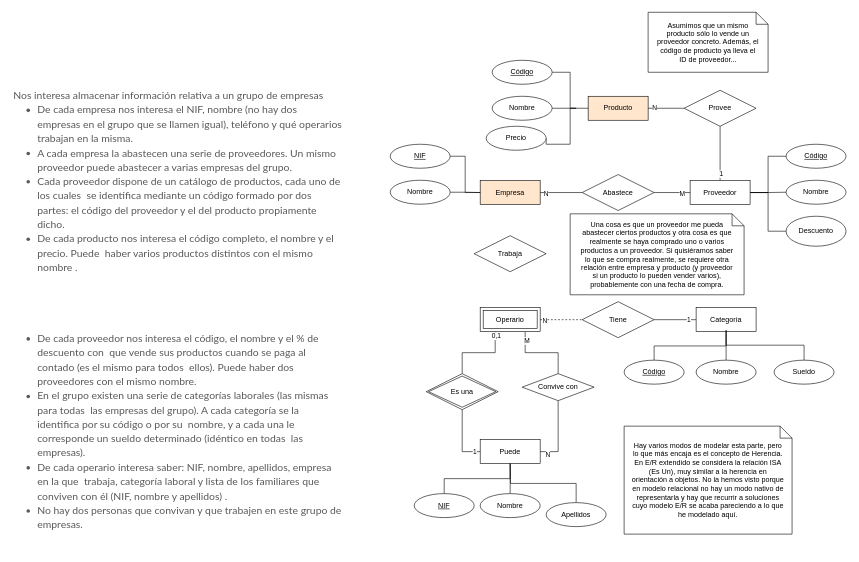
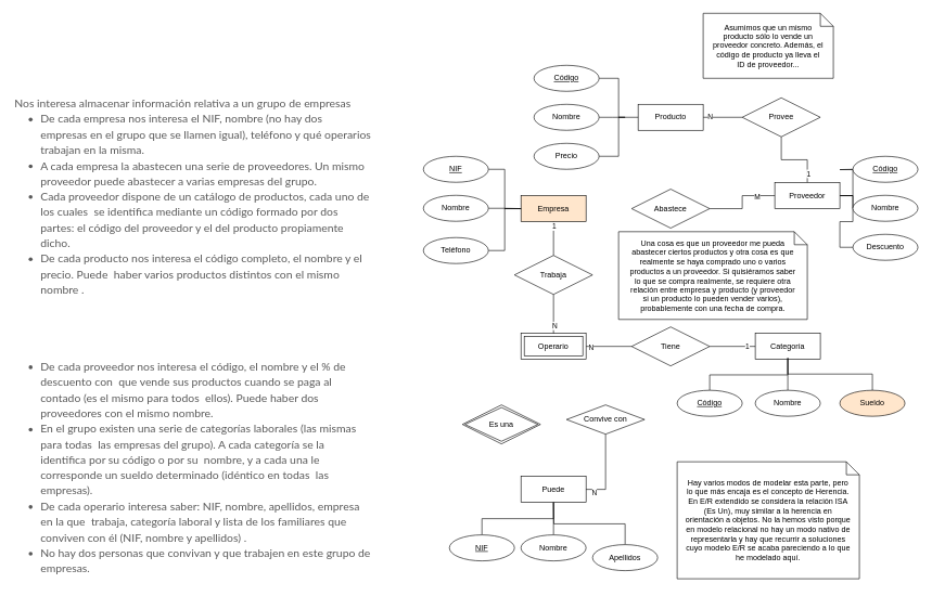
  <mxCell id="0" />
  <mxCell id="1" parent="0" />
- <mxCell id="4" style="edgeStyle=orthogonalEdgeStyle;rounded=0;orthogonalLoop=1;jettySize=auto;html=1;entryX=0;entryY=0.5;entryDx=0;entryDy=0;endArrow=none;endFill=0;" edge="1" parent="1" source="6" target="46"><mxGeometry relative="1" as="geometry" /></mxCell>
- <mxCell id="5" value="N" style="edgeLabel;html=1;align=center;verticalAlign=middle;resizable=0;points=[];" vertex="1" connectable="0" parent="4"><mxGeometry x="-0.736" y="-1" relative="1" as="geometry"><mxPoint as="offset" /></mxGeometry></mxCell>
+ <mxCell id="2" style="edgeStyle=orthogonalEdgeStyle;rounded=0;orthogonalLoop=1;jettySize=auto;html=1;entryX=0.5;entryY=0;entryDx=0;entryDy=0;endArrow=none;endFill=0;" edge="1" parent="1" source="6" target="37"><mxGeometry relative="1" as="geometry" /></mxCell>
+ <mxCell id="3" value="1" style="edgeLabel;html=1;align=center;verticalAlign=middle;resizable=0;points=[];" vertex="1" connectable="0" parent="2"><mxGeometry x="-0.736" relative="1" as="geometry"><mxPoint as="offset" /></mxGeometry></mxCell>
  <mxCell id="6" value="Empresa" style="whiteSpace=wrap;html=1;align=center;fillColor=#ffe6cc;" vertex="1" parent="1"><mxGeometry x="800" y="300.5" width="100" height="40" as="geometry" /></mxCell>
  <mxCell id="7" value="&lt;meta charset=&quot;utf-8&quot;&gt;&lt;b style=&quot;font-weight: normal&quot; id=&quot;docs-internal-guid-13a3cbd2-7fff-aef2-39a2-6a9bf5359879&quot;&gt;&lt;ul style=&quot;margin-top: 0 ; margin-bottom: 0&quot;&gt;&lt;li dir=&quot;ltr&quot; style=&quot;list-style-type: disc; font-size: 13pt; font-family: lato, sans-serif; color: rgb(89, 89, 89); background-color: transparent; font-weight: 400; font-style: normal; font-variant: normal; text-decoration: none; vertical-align: baseline;&quot;&gt;&lt;p dir=&quot;ltr&quot; style=&quot;line-height: 1.38 ; margin-top: 0pt ; margin-bottom: 0pt&quot;&gt;&lt;span style=&quot;font-size: 13pt; font-family: lato, sans-serif; color: rgb(89, 89, 89); background-color: transparent; font-weight: 400; font-style: normal; font-variant: normal; text-decoration: none; vertical-align: baseline;&quot;&gt;De cada proveedor nos interesa el código, el nombre y el % de descuento con&amp;nbsp; que vende sus productos cuando se paga al contado (es el mismo para todos&amp;nbsp; ellos). Puede haber dos proveedores con el mismo nombre.&lt;/span&gt;&lt;/p&gt;&lt;/li&gt;&lt;li dir=&quot;ltr&quot; style=&quot;list-style-type: disc; font-size: 13pt; font-family: lato, sans-serif; color: rgb(89, 89, 89); background-color: transparent; font-weight: 400; font-style: normal; font-variant: normal; text-decoration: none; vertical-align: baseline;&quot;&gt;&lt;p dir=&quot;ltr&quot; style=&quot;line-height: 1.38 ; margin-top: 0pt ; margin-bottom: 0pt&quot;&gt;&lt;span style=&quot;font-size: 13pt; font-family: lato, sans-serif; color: rgb(89, 89, 89); background-color: transparent; font-weight: 400; font-style: normal; font-variant: normal; text-decoration: none; vertical-align: baseline;&quot;&gt;En el grupo existen una serie de categorías laborales (las mismas para todas&amp;nbsp; las empresas del grupo). A cada categoría se la identifica por su código o por su&amp;nbsp; nombre, y a cada una le corresponde un sueldo determinado (idéntico en todas&amp;nbsp; las empresas).&lt;/span&gt;&lt;/p&gt;&lt;/li&gt;&lt;li dir=&quot;ltr&quot; style=&quot;list-style-type: disc; font-size: 13pt; font-family: lato, sans-serif; color: rgb(89, 89, 89); background-color: transparent; font-weight: 400; font-style: normal; font-variant: normal; text-decoration: none; vertical-align: baseline;&quot;&gt;&lt;p dir=&quot;ltr&quot; style=&quot;line-height: 1.38 ; margin-top: 0pt ; margin-bottom: 0pt&quot;&gt;&lt;span style=&quot;font-size: 13pt; font-family: lato, sans-serif; color: rgb(89, 89, 89); background-color: transparent; font-weight: 400; font-style: normal; font-variant: normal; text-decoration: none; vertical-align: baseline;&quot;&gt;De cada operario interesa saber: NIF, nombre, apellidos, empresa en la que&amp;nbsp; trabaja, categoría laboral y lista de los familiares que conviven con él (NIF, nombre y apellidos) .&lt;/span&gt;&lt;/p&gt;&lt;/li&gt;&lt;li dir=&quot;ltr&quot; style=&quot;list-style-type: disc; font-size: 13pt; font-family: lato, sans-serif; color: rgb(89, 89, 89); background-color: transparent; font-weight: 400; font-style: normal; font-variant: normal; text-decoration: none; vertical-align: baseline;&quot;&gt;&lt;p dir=&quot;ltr&quot; style=&quot;line-height: 1.38 ; margin-top: 0pt ; margin-bottom: 0pt&quot;&gt;&lt;span style=&quot;font-size: 13pt; font-family: lato, sans-serif; color: rgb(89, 89, 89); background-color: transparent; font-weight: 400; font-style: normal; font-variant: normal; text-decoration: none; vertical-align: baseline;&quot;&gt;No hay dos personas que convivan y que trabajen en este grupo de empresas.&lt;/span&gt;&lt;/p&gt;&lt;/li&gt;&lt;/ul&gt;&lt;br&gt;&lt;br&gt;&lt;/b&gt;" style="text;whiteSpace=wrap;html=1;" vertex="1" parent="1"><mxGeometry x="20" y="545" width="550" height="370" as="geometry" /></mxCell>
  <mxCell id="8" value="&lt;meta charset=&quot;utf-8&quot;&gt;&lt;b style=&quot;font-weight: normal&quot; id=&quot;docs-internal-guid-6150ffc2-7fff-1aaf-9cbf-ec2fce439e94&quot;&gt;&lt;p dir=&quot;ltr&quot; style=&quot;line-height: 1.38 ; margin-top: 0pt ; margin-bottom: 0pt&quot;&gt;&lt;span style=&quot;font-size: 13pt; font-family: lato, sans-serif; color: rgb(89, 89, 89); background-color: transparent; font-weight: 400; font-style: normal; font-variant: normal; text-decoration: none; vertical-align: baseline;&quot;&gt;Nos interesa almacenar información relativa a un grupo de empresas&amp;nbsp;&amp;nbsp;&lt;/span&gt;&lt;/p&gt;&lt;ul style=&quot;margin-top: 0 ; margin-bottom: 0&quot;&gt;&lt;li dir=&quot;ltr&quot; style=&quot;list-style-type: disc; font-size: 13pt; font-family: lato, sans-serif; color: rgb(89, 89, 89); background-color: transparent; font-weight: 400; font-style: normal; font-variant: normal; text-decoration: none; vertical-align: baseline;&quot;&gt;&lt;p dir=&quot;ltr&quot; style=&quot;line-height: 1.38 ; margin-top: 0pt ; margin-bottom: 0pt&quot;&gt;&lt;span style=&quot;font-size: 13pt; font-family: lato, sans-serif; color: rgb(89, 89, 89); background-color: transparent; font-weight: 400; font-style: normal; font-variant: normal; text-decoration: none; vertical-align: baseline;&quot;&gt;De cada empresa nos interesa el NIF, nombre (no hay dos empresas en el grupo que se llamen igual), teléfono y qué operarios trabajan en la misma.&lt;/span&gt;&lt;/p&gt;&lt;/li&gt;&lt;li dir=&quot;ltr&quot; style=&quot;list-style-type: disc; font-size: 13pt; font-family: lato, sans-serif; color: rgb(89, 89, 89); background-color: transparent; font-weight: 400; font-style: normal; font-variant: normal; text-decoration: none; vertical-align: baseline;&quot;&gt;&lt;p dir=&quot;ltr&quot; style=&quot;line-height: 1.38 ; margin-top: 0pt ; margin-bottom: 0pt&quot;&gt;&lt;span style=&quot;font-size: 13pt; font-family: lato, sans-serif; color: rgb(89, 89, 89); background-color: transparent; font-weight: 400; font-style: normal; font-variant: normal; text-decoration: none; vertical-align: baseline;&quot;&gt;A cada empresa la abastecen una serie de proveedores. Un mismo proveedor puede abastecer a varias empresas del grupo.&lt;/span&gt;&lt;/p&gt;&lt;/li&gt;&lt;li dir=&quot;ltr&quot; style=&quot;list-style-type: disc; font-size: 13pt; font-family: lato, sans-serif; color: rgb(89, 89, 89); background-color: transparent; font-weight: 400; font-style: normal; font-variant: normal; text-decoration: none; vertical-align: baseline;&quot;&gt;&lt;p dir=&quot;ltr&quot; style=&quot;line-height: 1.38 ; margin-top: 0pt ; margin-bottom: 0pt&quot;&gt;&lt;span style=&quot;font-size: 13pt; font-family: lato, sans-serif; color: rgb(89, 89, 89); background-color: transparent; font-weight: 400; font-style: normal; font-variant: normal; text-decoration: none; vertical-align: baseline;&quot;&gt;Cada proveedor dispone de un catálogo de productos, cada uno de los cuales&amp;nbsp; se identifica mediante un código formado por dos partes: el código del proveedor y el del producto propiamente dicho.&lt;/span&gt;&lt;/p&gt;&lt;/li&gt;&lt;li dir=&quot;ltr&quot; style=&quot;list-style-type: disc; font-size: 13pt; font-family: lato, sans-serif; color: rgb(89, 89, 89); background-color: transparent; font-weight: 400; font-style: normal; font-variant: normal; text-decoration: none; vertical-align: baseline;&quot;&gt;&lt;p dir=&quot;ltr&quot; style=&quot;line-height: 1.38 ; margin-top: 0pt ; margin-bottom: 0pt&quot;&gt;&lt;span style=&quot;font-size: 13pt; font-family: lato, sans-serif; color: rgb(89, 89, 89); background-color: transparent; font-weight: 400; font-style: normal; font-variant: normal; text-decoration: none; vertical-align: baseline;&quot;&gt;De cada producto nos interesa el código completo, el nombre y el precio. Puede&amp;nbsp; haber varios productos distintos con el mismo nombre .&lt;/span&gt;&lt;/p&gt;&lt;/li&gt;&lt;/ul&gt;&lt;br&gt;&lt;/b&gt;" style="text;whiteSpace=wrap;html=1;" vertex="1" parent="1"><mxGeometry x="20" y="140" width="550" height="370" as="geometry" /></mxCell>
  <mxCell id="9" style="edgeStyle=orthogonalEdgeStyle;rounded=0;orthogonalLoop=1;jettySize=auto;html=1;entryX=0;entryY=0.5;entryDx=0;entryDy=0;endArrow=none;endFill=0;" edge="1" parent="1" source="10" target="6"><mxGeometry relative="1" as="geometry" /></mxCell>
  <mxCell id="10" value="NIF" style="ellipse;whiteSpace=wrap;html=1;align=center;fontStyle=4;" vertex="1" parent="1"><mxGeometry x="650" y="240" width="100" height="40" as="geometry" /></mxCell>
+ <mxCell id="11" style="edgeStyle=orthogonalEdgeStyle;rounded=0;orthogonalLoop=1;jettySize=auto;html=1;entryX=0;entryY=0.5;entryDx=0;entryDy=0;endArrow=none;endFill=0;" edge="1" parent="1" source="12" target="6"><mxGeometry relative="1" as="geometry" /></mxCell>
+ <mxCell id="12" value="Teléfono" style="ellipse;whiteSpace=wrap;html=1;align=center;" vertex="1" parent="1"><mxGeometry x="650" y="365" width="100" height="40" as="geometry" /></mxCell>
  <mxCell id="13" style="edgeStyle=orthogonalEdgeStyle;rounded=0;orthogonalLoop=1;jettySize=auto;html=1;endArrow=none;endFill=0;exitX=1;exitY=0.5;exitDx=0;exitDy=0;entryX=0;entryY=0.5;entryDx=0;entryDy=0;" edge="1" parent="1" source="14" target="6"><mxGeometry relative="1" as="geometry"><mxPoint x="790" y="422.5" as="targetPoint" /></mxGeometry></mxCell>
  <mxCell id="14" value="Nombre" style="ellipse;whiteSpace=wrap;html=1;align=center;" vertex="1" parent="1"><mxGeometry x="650" y="300" width="100" height="40" as="geometry" /></mxCell>
  <mxCell id="15" value="Puede" style="whiteSpace=wrap;html=1;align=center;" vertex="1" parent="1"><mxGeometry x="800" y="732.5" width="100" height="40" as="geometry" /></mxCell>
  <mxCell id="16" style="edgeStyle=orthogonalEdgeStyle;rounded=0;orthogonalLoop=1;jettySize=auto;html=1;entryX=0.5;entryY=1;entryDx=0;entryDy=0;endArrow=none;endFill=0;exitX=0.5;exitY=0;exitDx=0;exitDy=0;" edge="1" parent="1" source="17" target="15"><mxGeometry relative="1" as="geometry" /></mxCell>
  <mxCell id="17" value="NIF" style="ellipse;whiteSpace=wrap;html=1;align=center;fontStyle=4;" vertex="1" parent="1"><mxGeometry x="690" y="822.5" width="100" height="40" as="geometry" /></mxCell>
  <mxCell id="18" style="edgeStyle=orthogonalEdgeStyle;rounded=0;orthogonalLoop=1;jettySize=auto;html=1;endArrow=none;endFill=0;exitX=0.5;exitY=0;exitDx=0;exitDy=0;" edge="1" parent="1" source="19"><mxGeometry relative="1" as="geometry"><mxPoint x="850" y="772.5" as="targetPoint" /></mxGeometry></mxCell>
  <mxCell id="19" value="Apellidos" style="ellipse;whiteSpace=wrap;html=1;align=center;" vertex="1" parent="1"><mxGeometry x="910" y="837.5" width="100" height="40" as="geometry" /></mxCell>
  <mxCell id="20" style="edgeStyle=orthogonalEdgeStyle;rounded=0;orthogonalLoop=1;jettySize=auto;html=1;endArrow=none;endFill=0;" edge="1" parent="1" source="21"><mxGeometry relative="1" as="geometry"><mxPoint x="850" y="772.5" as="targetPoint" /></mxGeometry></mxCell>
  <mxCell id="21" value="Nombre" style="ellipse;whiteSpace=wrap;html=1;align=center;" vertex="1" parent="1"><mxGeometry x="800" y="822.5" width="100" height="40" as="geometry" /></mxCell>
  <mxCell id="22" style="edgeStyle=orthogonalEdgeStyle;rounded=0;orthogonalLoop=1;jettySize=auto;html=1;entryX=1;entryY=0.5;entryDx=0;entryDy=0;endArrow=none;endFill=0;" edge="1" parent="1" source="24" target="15"><mxGeometry relative="1" as="geometry" /></mxCell>
  <mxCell id="23" value="N" style="edgeLabel;html=1;align=center;verticalAlign=middle;resizable=0;points=[];" vertex="1" connectable="0" parent="22"><mxGeometry x="0.4" y="-9" relative="1" as="geometry"><mxPoint x="-9" y="9" as="offset" /></mxGeometry></mxCell>
  <mxCell id="24" value="Convive con" style="shape=rhombus;perimeter=rhombusPerimeter;whiteSpace=wrap;html=1;align=center;" vertex="1" parent="1"><mxGeometry x="870" y="622.5" width="120" height="45" as="geometry" /></mxCell>
- <mxCell id="25" style="edgeStyle=orthogonalEdgeStyle;rounded=0;orthogonalLoop=1;jettySize=auto;html=1;entryX=0.5;entryY=0;entryDx=0;entryDy=0;endArrow=none;endFill=0;exitX=0.25;exitY=1;exitDx=0;exitDy=0;" edge="1" parent="1" source="31" target="34"><mxGeometry relative="1" as="geometry" /></mxCell>
- <mxCell id="26" value="0,1" style="edgeLabel;html=1;align=center;verticalAlign=middle;resizable=0;points=[];" vertex="1" connectable="0" parent="25"><mxGeometry x="-0.888" y="1" relative="1" as="geometry"><mxPoint as="offset" /></mxGeometry></mxCell>
- <mxCell id="27" style="edgeStyle=orthogonalEdgeStyle;rounded=0;orthogonalLoop=1;jettySize=auto;html=1;entryX=0.5;entryY=0;entryDx=0;entryDy=0;endArrow=none;endFill=0;exitX=0.75;exitY=1;exitDx=0;exitDy=0;" edge="1" parent="1" source="31" target="24"><mxGeometry relative="1" as="geometry" /></mxCell>
- <mxCell id="28" value="M" style="edgeLabel;html=1;align=center;verticalAlign=middle;resizable=0;points=[];" vertex="1" connectable="0" parent="27"><mxGeometry x="-0.757" y="2" relative="1" as="geometry"><mxPoint as="offset" /></mxGeometry></mxCell>
- <mxCell id="29" style="edgeStyle=orthogonalEdgeStyle;rounded=0;orthogonalLoop=1;jettySize=auto;html=1;entryX=0;entryY=0.5;entryDx=0;entryDy=0;endArrow=none;endFill=0;dashed=1;" edge="1" parent="1" source="31" target="70"><mxGeometry relative="1" as="geometry" /></mxCell>
+ <mxCell id="29" style="edgeStyle=orthogonalEdgeStyle;rounded=0;orthogonalLoop=1;jettySize=auto;html=1;entryX=0;entryY=0.5;entryDx=0;entryDy=0;endArrow=none;endFill=0;" edge="1" parent="1" source="31" target="70"><mxGeometry relative="1" as="geometry" /></mxCell>
  <mxCell id="30" value="N" style="edgeLabel;html=1;align=center;verticalAlign=middle;resizable=0;points=[];" vertex="1" connectable="0" parent="29"><mxGeometry x="-0.786" y="-1" relative="1" as="geometry"><mxPoint as="offset" /></mxGeometry></mxCell>
  <mxCell id="31" value="Operario" style="shape=ext;margin=3;double=1;whiteSpace=wrap;html=1;align=center;" vertex="1" parent="1"><mxGeometry x="800" y="512.5" width="100" height="40" as="geometry" /></mxCell>
- <mxCell id="32" style="edgeStyle=orthogonalEdgeStyle;rounded=0;orthogonalLoop=1;jettySize=auto;html=1;entryX=0;entryY=0.5;entryDx=0;entryDy=0;endArrow=none;endFill=0;" edge="1" parent="1" source="34" target="15"><mxGeometry relative="1" as="geometry" /></mxCell>
- <mxCell id="33" value="1" style="edgeLabel;html=1;align=center;verticalAlign=middle;resizable=0;points=[];" vertex="1" connectable="0" parent="32"><mxGeometry x="0.793" relative="1" as="geometry"><mxPoint as="offset" /></mxGeometry></mxCell>
  <mxCell id="34" value="Es una" style="shape=rhombus;double=1;perimeter=rhombusPerimeter;whiteSpace=wrap;html=1;align=center;" vertex="1" parent="1"><mxGeometry x="710" y="622.5" width="120" height="60" as="geometry" /></mxCell>
+ <mxCell id="35" style="edgeStyle=orthogonalEdgeStyle;rounded=0;orthogonalLoop=1;jettySize=auto;html=1;entryX=0.5;entryY=0;entryDx=0;entryDy=0;endArrow=none;endFill=0;" edge="1" parent="1" source="37" target="31"><mxGeometry relative="1" as="geometry" /></mxCell>
+ <mxCell id="36" value="N" style="edgeLabel;html=1;align=center;verticalAlign=middle;resizable=0;points=[];" vertex="1" connectable="0" parent="35"><mxGeometry x="0.589" y="1" relative="1" as="geometry"><mxPoint as="offset" /></mxGeometry></mxCell>
  <mxCell id="37" value="Trabaja" style="shape=rhombus;perimeter=rhombusPerimeter;whiteSpace=wrap;html=1;align=center;" vertex="1" parent="1"><mxGeometry x="790" y="392.5" width="120" height="60" as="geometry" /></mxCell>
  <mxCell id="38" style="edgeStyle=orthogonalEdgeStyle;rounded=0;orthogonalLoop=1;jettySize=auto;html=1;entryX=0.5;entryY=1;entryDx=0;entryDy=0;endArrow=none;endFill=0;" edge="1" parent="1" source="43" target="50"><mxGeometry relative="1" as="geometry" /></mxCell>
  <mxCell id="39" value="1" style="edgeLabel;html=1;align=center;verticalAlign=middle;resizable=0;points=[];" vertex="1" connectable="0" parent="38"><mxGeometry x="-0.751" y="-1" relative="1" as="geometry"><mxPoint as="offset" /></mxGeometry></mxCell>
  <mxCell id="40" style="edgeStyle=orthogonalEdgeStyle;rounded=0;orthogonalLoop=1;jettySize=auto;html=1;entryX=0;entryY=0.5;entryDx=0;entryDy=0;endArrow=none;endFill=0;" edge="1" parent="1" source="43" target="58"><mxGeometry relative="1" as="geometry" /></mxCell>
  <mxCell id="41" style="edgeStyle=orthogonalEdgeStyle;rounded=0;orthogonalLoop=1;jettySize=auto;html=1;entryX=0;entryY=0.5;entryDx=0;entryDy=0;endArrow=none;endFill=0;" edge="1" parent="1" source="43" target="59"><mxGeometry relative="1" as="geometry" /></mxCell>
  <mxCell id="42" style="edgeStyle=orthogonalEdgeStyle;rounded=0;orthogonalLoop=1;jettySize=auto;html=1;entryX=0;entryY=0.5;entryDx=0;entryDy=0;endArrow=none;endFill=0;" edge="1" parent="1" source="43" target="60"><mxGeometry relative="1" as="geometry" /></mxCell>
- <mxCell id="43" value="Proveedor" style="whiteSpace=wrap;html=1;align=center;" vertex="1" parent="1"><mxGeometry x="1150" y="300.5" width="100" height="40" as="geometry" /></mxCell>
+ <mxCell id="43" value="Proveedor" style="whiteSpace=wrap;html=1;align=center;" vertex="1" parent="1"><mxGeometry x="1190" y="280.5" width="100" height="40" as="geometry" /></mxCell>
  <mxCell id="44" style="edgeStyle=orthogonalEdgeStyle;rounded=0;orthogonalLoop=1;jettySize=auto;html=1;entryX=0;entryY=0.5;entryDx=0;entryDy=0;endArrow=none;endFill=0;" edge="1" parent="1" source="46" target="43"><mxGeometry relative="1" as="geometry" /></mxCell>
  <mxCell id="45" value="M" style="edgeLabel;html=1;align=center;verticalAlign=middle;resizable=0;points=[];" vertex="1" connectable="0" parent="44"><mxGeometry x="0.538" y="-1" relative="1" as="geometry"><mxPoint as="offset" /></mxGeometry></mxCell>
  <mxCell id="46" value="Abastece" style="shape=rhombus;perimeter=rhombusPerimeter;whiteSpace=wrap;html=1;align=center;" vertex="1" parent="1"><mxGeometry x="970" y="290.5" width="120" height="60" as="geometry" /></mxCell>
  <mxCell id="47" style="edgeStyle=orthogonalEdgeStyle;rounded=0;orthogonalLoop=1;jettySize=auto;html=1;entryX=0;entryY=0.5;entryDx=0;entryDy=0;endArrow=none;endFill=0;" edge="1" parent="1" source="49" target="50"><mxGeometry relative="1" as="geometry" /></mxCell>
  <mxCell id="48" value="N" style="edgeLabel;html=1;align=center;verticalAlign=middle;resizable=0;points=[];" vertex="1" connectable="0" parent="47"><mxGeometry x="-0.656" y="1" relative="1" as="geometry"><mxPoint as="offset" /></mxGeometry></mxCell>
- <mxCell id="49" value="Producto" style="whiteSpace=wrap;html=1;align=center;fillColor=#ffe6cc;" vertex="1" parent="1"><mxGeometry x="980" y="160" width="100" height="40" as="geometry" /></mxCell>
+ <mxCell id="49" value="Producto" style="whiteSpace=wrap;html=1;align=center;" vertex="1" parent="1"><mxGeometry x="980" y="160" width="100" height="40" as="geometry" /></mxCell>
  <mxCell id="50" value="Provee" style="shape=rhombus;perimeter=rhombusPerimeter;whiteSpace=wrap;html=1;align=center;" vertex="1" parent="1"><mxGeometry x="1140" y="150" width="120" height="60" as="geometry" /></mxCell>
  <mxCell id="51" style="edgeStyle=orthogonalEdgeStyle;rounded=0;orthogonalLoop=1;jettySize=auto;html=1;entryX=0;entryY=0.5;entryDx=0;entryDy=0;endArrow=none;endFill=0;" edge="1" parent="1" source="52" target="49"><mxGeometry relative="1" as="geometry" /></mxCell>
  <mxCell id="52" value="Código" style="ellipse;whiteSpace=wrap;html=1;align=center;fontStyle=4;" vertex="1" parent="1"><mxGeometry x="820" y="100" width="100" height="40" as="geometry" /></mxCell>
  <mxCell id="53" style="edgeStyle=orthogonalEdgeStyle;rounded=0;orthogonalLoop=1;jettySize=auto;html=1;endArrow=none;endFill=0;exitX=1;exitY=0.5;exitDx=0;exitDy=0;" edge="1" parent="1" source="54"><mxGeometry relative="1" as="geometry"><mxPoint x="960" y="180" as="targetPoint" /><Array as="points"><mxPoint x="950" y="240" /><mxPoint x="950" y="180" /></Array></mxGeometry></mxCell>
- <mxCell id="54" value="Precio" style="ellipse;whiteSpace=wrap;html=1;align=center;" vertex="1" parent="1"><mxGeometry x="810" y="210" width="100" height="40" as="geometry" /></mxCell>
+ <mxCell id="54" value="Precio" style="ellipse;whiteSpace=wrap;html=1;align=center;" vertex="1" parent="1"><mxGeometry x="820" y="220" width="100" height="40" as="geometry" /></mxCell>
  <mxCell id="55" style="edgeStyle=orthogonalEdgeStyle;rounded=0;orthogonalLoop=1;jettySize=auto;html=1;endArrow=none;endFill=0;" edge="1" parent="1" source="56"><mxGeometry relative="1" as="geometry"><mxPoint x="960" y="180" as="targetPoint" /></mxGeometry></mxCell>
  <mxCell id="56" value="Nombre" style="ellipse;whiteSpace=wrap;html=1;align=center;" vertex="1" parent="1"><mxGeometry x="820" y="160" width="100" height="40" as="geometry" /></mxCell>
  <mxCell id="57" value="Asumimos que un mismo producto sólo lo vende un proveedor concreto. Además, el código de producto ya lleva el ID de proveedor..." style="shape=note;size=20;whiteSpace=wrap;html=1;spacingRight=12;spacingLeft=12;" vertex="1" parent="1"><mxGeometry x="1080" y="20" width="200" height="100" as="geometry" /></mxCell>
  <mxCell id="58" value="Código" style="ellipse;whiteSpace=wrap;html=1;align=center;fontStyle=4;" vertex="1" parent="1"><mxGeometry x="1310" y="240" width="100" height="40" as="geometry" /></mxCell>
  <mxCell id="59" value="Nombre" style="ellipse;whiteSpace=wrap;html=1;align=center;" vertex="1" parent="1"><mxGeometry x="1310" y="300" width="100" height="40" as="geometry" /></mxCell>
- <mxCell id="60" value="Descuento" style="ellipse;whiteSpace=wrap;html=1;align=center;" vertex="1" parent="1"><mxGeometry x="1310" y="360" width="100" height="50" as="geometry" /></mxCell>
+ <mxCell id="60" value="Descuento" style="ellipse;whiteSpace=wrap;html=1;align=center;" vertex="1" parent="1"><mxGeometry x="1310" y="360" width="100" height="40" as="geometry" /></mxCell>
  <mxCell id="61" value="Categoría" style="whiteSpace=wrap;html=1;align=center;" vertex="1" parent="1"><mxGeometry x="1160" y="512.5" width="100" height="40" as="geometry" /></mxCell>
  <mxCell id="62" style="edgeStyle=orthogonalEdgeStyle;rounded=0;orthogonalLoop=1;jettySize=auto;html=1;entryX=0.5;entryY=1;entryDx=0;entryDy=0;endArrow=none;endFill=0;exitX=0.5;exitY=0;exitDx=0;exitDy=0;" edge="1" parent="1" source="63" target="61"><mxGeometry relative="1" as="geometry" /></mxCell>
  <mxCell id="63" value="Código" style="ellipse;whiteSpace=wrap;html=1;align=center;fontStyle=4;" vertex="1" parent="1"><mxGeometry x="1040" y="600" width="100" height="40" as="geometry" /></mxCell>
  <mxCell id="64" style="edgeStyle=orthogonalEdgeStyle;rounded=0;orthogonalLoop=1;jettySize=auto;html=1;endArrow=none;endFill=0;" edge="1" parent="1" source="65"><mxGeometry relative="1" as="geometry"><mxPoint x="1210" y="550" as="targetPoint" /></mxGeometry></mxCell>
  <mxCell id="65" value="Nombre" style="ellipse;whiteSpace=wrap;html=1;align=center;" vertex="1" parent="1"><mxGeometry x="1160" y="600" width="100" height="40" as="geometry" /></mxCell>
  <mxCell id="66" style="edgeStyle=orthogonalEdgeStyle;rounded=0;orthogonalLoop=1;jettySize=auto;html=1;endArrow=none;endFill=0;exitX=0.5;exitY=0;exitDx=0;exitDy=0;" edge="1" parent="1" source="67"><mxGeometry relative="1" as="geometry"><mxPoint x="1210" y="550" as="targetPoint" /><Array as="points"><mxPoint x="1340" y="575" /><mxPoint x="1210" y="575" /></Array></mxGeometry></mxCell>
- <mxCell id="67" value="Sueldo" style="ellipse;whiteSpace=wrap;html=1;align=center;" vertex="1" parent="1"><mxGeometry x="1290" y="600" width="100" height="40" as="geometry" /></mxCell>
+ <mxCell id="67" value="Sueldo" style="ellipse;whiteSpace=wrap;html=1;align=center;fillColor=#ffe6cc;" vertex="1" parent="1"><mxGeometry x="1290" y="600" width="100" height="40" as="geometry" /></mxCell>
  <mxCell id="68" style="edgeStyle=orthogonalEdgeStyle;rounded=0;orthogonalLoop=1;jettySize=auto;html=1;entryX=0;entryY=0.5;entryDx=0;entryDy=0;endArrow=none;endFill=0;" edge="1" parent="1" source="70" target="61"><mxGeometry relative="1" as="geometry" /></mxCell>
  <mxCell id="69" value="1" style="edgeLabel;html=1;align=center;verticalAlign=middle;resizable=0;points=[];" vertex="1" connectable="0" parent="68"><mxGeometry x="0.629" relative="1" as="geometry"><mxPoint as="offset" /></mxGeometry></mxCell>
  <mxCell id="70" value="Tiene" style="shape=rhombus;perimeter=rhombusPerimeter;whiteSpace=wrap;html=1;align=center;" vertex="1" parent="1"><mxGeometry x="970" y="502.5" width="120" height="60" as="geometry" /></mxCell>
  <mxCell id="71" value="Hay varios modos de modelar esta parte, pero lo que más encaja es el concepto de Herencia. En E/R extendido se considera la relación ISA (Es Un), muy similar a la herencia en orientación a objetos. No la hemos visto porque en modelo relacional no hay un modo nativo de representarla y hay que recurrir a soluciones cuyo modelo E/R se acaba pareciendo a lo que he modelado aquí." style="shape=note;size=20;whiteSpace=wrap;html=1;spacingRight=12;spacingLeft=12;" vertex="1" parent="1"><mxGeometry x="1040" y="710" width="280" height="180" as="geometry" /></mxCell>
  <mxCell id="72" value="Una cosa es que un proveedor me pueda abastecer ciertos productos y otra cosa es que realmente se haya comprado uno o varios productos a un proveedor. Si quisiéramos saber lo que se compra realmente, se requiere otra relación entre empresa y producto (y proveedor si un producto lo pueden vender varios), probablemente con una fecha de compra." style="shape=note;size=20;whiteSpace=wrap;html=1;spacingRight=12;spacingLeft=12;" vertex="1" parent="1"><mxGeometry x="950" y="356" width="290" height="135" as="geometry" /></mxCell>
